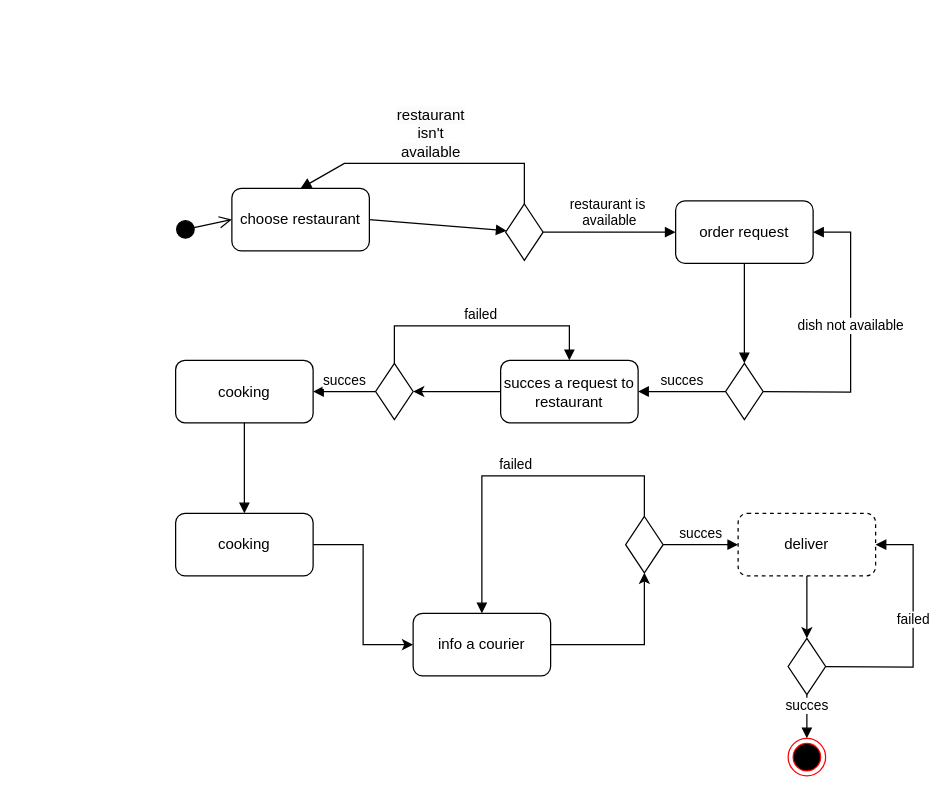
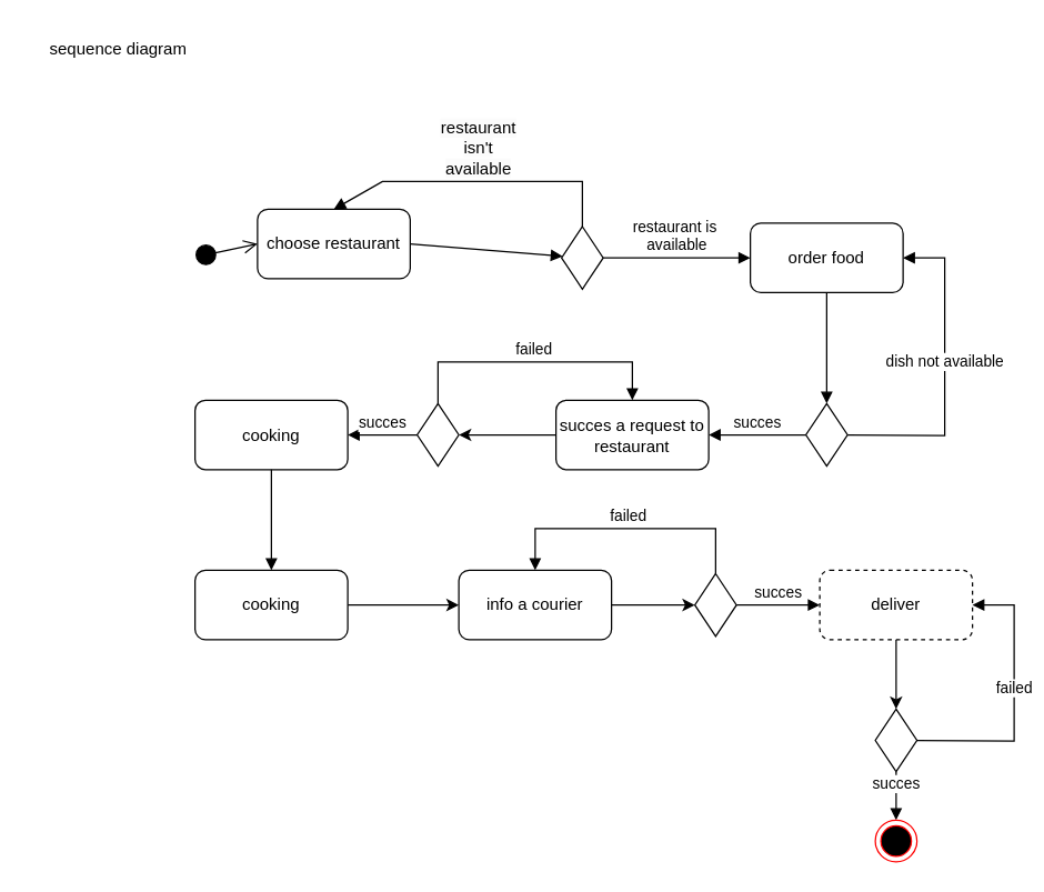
  <mxCell id="0" />
  <mxCell id="1" parent="0" />
+ <mxCell id="2" value="sequence diagram" style="text;html=1;align=center;verticalAlign=middle;whiteSpace=wrap;rounded=0;" vertex="1" parent="1"><mxGeometry width="130" height="30" as="geometry" x="20" y="20" /></mxCell>
  <mxCell id="3" value="" style="html=1;verticalAlign=bottom;startArrow=circle;startFill=1;endArrow=open;startSize=6;endSize=8;curved=0;rounded=0;entryX=0;entryY=0.5;entryDx=0;entryDy=0;" edge="1" parent="1" target="4"><mxGeometry width="80" relative="1" as="geometry"><mxPoint x="140" y="184.5" as="sourcePoint" /><mxPoint x="220" y="184.5" as="targetPoint" /></mxGeometry></mxCell>
  <mxCell id="4" value="choose restaurant" style="html=1;whiteSpace=wrap;rounded=1;" vertex="1" parent="1"><mxGeometry x="185" y="150" width="110" height="50" as="geometry" /></mxCell>
  <mxCell id="5" value="" style="html=1;verticalAlign=bottom;endArrow=block;curved=0;rounded=0;exitX=1;exitY=0.5;exitDx=0;exitDy=0;" edge="1" parent="1" source="4" target="6"><mxGeometry width="80" relative="1" as="geometry"><mxPoint x="410" y="240" as="sourcePoint" /><mxPoint x="420" y="185" as="targetPoint" /></mxGeometry></mxCell>
  <mxCell id="6" value="" style="rhombus;whiteSpace=wrap;html=1;" vertex="1" parent="1"><mxGeometry x="404" y="162.5" width="30" height="45" as="geometry" /></mxCell>
  <mxCell id="7" value="restaurant is&amp;nbsp;&lt;div&gt;available&lt;/div&gt;" style="html=1;verticalAlign=bottom;endArrow=block;curved=0;rounded=0;exitX=1;exitY=0.5;exitDx=0;exitDy=0;entryX=0;entryY=0.5;entryDx=0;entryDy=0;" edge="1" parent="1" source="6" target="8"><mxGeometry width="80" relative="1" as="geometry"><mxPoint x="430" y="184.5" as="sourcePoint" /><mxPoint x="530" y="185" as="targetPoint" /></mxGeometry></mxCell>
- <mxCell id="8" value="order request" style="html=1;whiteSpace=wrap;rounded=1;" vertex="1" parent="1"><mxGeometry x="540" y="160" width="110" height="50" as="geometry" /></mxCell>
+ <mxCell id="8" value="order food" style="html=1;whiteSpace=wrap;rounded=1;" vertex="1" parent="1"><mxGeometry x="540" y="160" width="110" height="50" as="geometry" /></mxCell>
  <mxCell id="9" value="" style="html=1;verticalAlign=bottom;endArrow=block;curved=0;rounded=0;exitX=0.5;exitY=1;exitDx=0;exitDy=0;entryX=0.5;entryY=0;entryDx=0;entryDy=0;" edge="1" parent="1" source="8" target="10"><mxGeometry width="80" relative="1" as="geometry"><mxPoint x="410" y="240" as="sourcePoint" /><mxPoint x="595" y="290" as="targetPoint" /></mxGeometry></mxCell>
  <mxCell id="10" value="" style="rhombus;whiteSpace=wrap;html=1;" vertex="1" parent="1"><mxGeometry x="580" y="290" width="30" height="45" as="geometry" /></mxCell>
  <mxCell id="11" value="dish not available" style="html=1;verticalAlign=bottom;endArrow=block;curved=0;rounded=0;exitX=1;exitY=0.5;exitDx=0;exitDy=0;entryX=1;entryY=0.5;entryDx=0;entryDy=0;" edge="1" parent="1" source="10" target="8"><mxGeometry width="80" relative="1" as="geometry"><mxPoint x="410" y="240" as="sourcePoint" /><mxPoint x="490" y="240" as="targetPoint" /><Array as="points"><mxPoint x="680" y="313" /><mxPoint x="680" y="185" /></Array></mxGeometry></mxCell>
  <mxCell id="12" style="edgeStyle=orthogonalEdgeStyle;rounded=0;orthogonalLoop=1;jettySize=auto;html=1;entryX=1;entryY=0.5;entryDx=0;entryDy=0;" edge="1" parent="1" source="13" target="14"><mxGeometry relative="1" as="geometry" /></mxCell>
  <mxCell id="13" value="succes a request to restaurant" style="html=1;whiteSpace=wrap;rounded=1;" vertex="1" parent="1"><mxGeometry x="400" y="287.5" width="110" height="50" as="geometry" /></mxCell>
  <mxCell id="14" value="" style="rhombus;whiteSpace=wrap;html=1;" vertex="1" parent="1"><mxGeometry x="300" y="290" width="30" height="45" as="geometry" /></mxCell>
  <mxCell id="15" value="&lt;span style=&quot;font-size: 12px; white-space: normal; background-color: rgb(251, 251, 251);&quot;&gt;restaurant isn't available&lt;/span&gt;" style="html=1;verticalAlign=bottom;endArrow=block;curved=0;rounded=0;exitX=0.5;exitY=0;exitDx=0;exitDy=0;entryX=0.5;entryY=0;entryDx=0;entryDy=0;" edge="1" parent="1" source="6" target="4"><mxGeometry x="-0.002" width="80" relative="1" as="geometry"><mxPoint x="410" y="370" as="sourcePoint" /><mxPoint x="490" y="370" as="targetPoint" /><Array as="points"><mxPoint x="419" y="130" /><mxPoint x="275" y="130" /></Array><mxPoint as="offset" /></mxGeometry></mxCell>
  <mxCell id="16" value="failed" style="html=1;verticalAlign=bottom;endArrow=block;curved=0;rounded=0;exitX=0.5;exitY=0;exitDx=0;exitDy=0;entryX=0.5;entryY=0;entryDx=0;entryDy=0;" edge="1" parent="1" source="14" target="13"><mxGeometry width="80" relative="1" as="geometry"><mxPoint x="410" y="370" as="sourcePoint" /><mxPoint x="490" y="370" as="targetPoint" /><Array as="points"><mxPoint x="315" y="260" /><mxPoint x="455" y="260" /></Array></mxGeometry></mxCell>
  <mxCell id="17" value="succes" style="html=1;verticalAlign=bottom;endArrow=block;curved=0;rounded=0;exitX=0;exitY=0.5;exitDx=0;exitDy=0;entryX=1;entryY=0.5;entryDx=0;entryDy=0;" edge="1" parent="1" source="10" target="13"><mxGeometry width="80" relative="1" as="geometry"><mxPoint x="410" y="370" as="sourcePoint" /><mxPoint x="490" y="370" as="targetPoint" /></mxGeometry></mxCell>
  <mxCell id="18" value="succes" style="html=1;verticalAlign=bottom;endArrow=block;curved=0;rounded=0;exitX=0;exitY=0.5;exitDx=0;exitDy=0;entryX=1;entryY=0.5;entryDx=0;entryDy=0;" edge="1" parent="1" source="14" target="19"><mxGeometry width="80" relative="1" as="geometry"><mxPoint x="410" y="370" as="sourcePoint" /><mxPoint x="220" y="313" as="targetPoint" /></mxGeometry></mxCell>
  <mxCell id="19" value="cooking" style="html=1;whiteSpace=wrap;rounded=1;" vertex="1" parent="1"><mxGeometry x="140" y="287.5" width="110" height="50" as="geometry" /></mxCell>
  <mxCell id="20" value="" style="html=1;verticalAlign=bottom;endArrow=block;curved=0;rounded=0;exitX=0.5;exitY=1;exitDx=0;exitDy=0;entryX=0.5;entryY=0;entryDx=0;entryDy=0;" edge="1" parent="1" source="19" target="22"><mxGeometry width="80" relative="1" as="geometry"><mxPoint x="410" y="370" as="sourcePoint" /><mxPoint x="195" y="400" as="targetPoint" /></mxGeometry></mxCell>
  <mxCell id="21" value="" style="edgeStyle=orthogonalEdgeStyle;rounded=0;orthogonalLoop=1;jettySize=auto;html=1;entryX=0;entryY=0.5;entryDx=0;entryDy=0;" edge="1" parent="1" source="22" target="24"><mxGeometry relative="1" as="geometry"><mxPoint x="320" y="435" as="targetPoint" /></mxGeometry></mxCell>
  <mxCell id="22" value="cooking" style="html=1;whiteSpace=wrap;rounded=1;" vertex="1" parent="1"><mxGeometry x="140" y="410" width="110" height="50" as="geometry" /></mxCell>
  <mxCell id="23" value="" style="edgeStyle=orthogonalEdgeStyle;rounded=0;orthogonalLoop=1;jettySize=auto;html=1;" edge="1" parent="1" source="24" target="25"><mxGeometry relative="1" as="geometry" /></mxCell>
- <mxCell id="24" value="info a courier" style="html=1;whiteSpace=wrap;rounded=1;" vertex="1" parent="1"><mxGeometry x="330" y="490" width="110" height="50" as="geometry" /></mxCell>
+ <mxCell id="24" value="info a courier" style="html=1;whiteSpace=wrap;rounded=1;" vertex="1" parent="1"><mxGeometry x="330" y="410" width="110" height="50" as="geometry" /></mxCell>
  <mxCell id="25" value="" style="rhombus;whiteSpace=wrap;html=1;" vertex="1" parent="1"><mxGeometry x="500" y="412.5" width="30" height="45" as="geometry" /></mxCell>
  <mxCell id="26" value="failed" style="html=1;verticalAlign=bottom;endArrow=block;curved=0;rounded=0;entryX=0.5;entryY=0;entryDx=0;entryDy=0;exitX=0.5;exitY=0;exitDx=0;exitDy=0;" edge="1" parent="1" source="25" target="24"><mxGeometry width="80" relative="1" as="geometry"><mxPoint x="510" y="410" as="sourcePoint" /><mxPoint x="490" y="370" as="targetPoint" /><Array as="points"><mxPoint x="515" y="380" /><mxPoint x="385" y="380" /></Array></mxGeometry></mxCell>
  <mxCell id="27" value="succes" style="html=1;verticalAlign=bottom;endArrow=block;curved=0;rounded=0;exitX=1;exitY=0.5;exitDx=0;exitDy=0;entryX=0;entryY=0.5;entryDx=0;entryDy=0;" edge="1" parent="1" source="25" target="29"><mxGeometry width="80" relative="1" as="geometry"><mxPoint x="410" y="370" as="sourcePoint" /><mxPoint x="590" y="435" as="targetPoint" /></mxGeometry></mxCell>
  <mxCell id="28" value="" style="edgeStyle=orthogonalEdgeStyle;rounded=0;orthogonalLoop=1;jettySize=auto;html=1;" edge="1" parent="1" source="29" target="30"><mxGeometry relative="1" as="geometry" /></mxCell>
  <mxCell id="29" value="deliver" style="html=1;whiteSpace=wrap;rounded=1;dashed=1;" vertex="1" parent="1"><mxGeometry x="590" y="410" width="110" height="50" as="geometry" /></mxCell>
  <mxCell id="30" value="" style="rhombus;whiteSpace=wrap;html=1;" vertex="1" parent="1"><mxGeometry x="630" y="510" width="30" height="45" as="geometry" /></mxCell>
  <mxCell id="31" value="failed" style="html=1;verticalAlign=bottom;endArrow=block;curved=0;rounded=0;exitX=1;exitY=0.5;exitDx=0;exitDy=0;entryX=1;entryY=0.5;entryDx=0;entryDy=0;" edge="1" parent="1" source="30" target="29"><mxGeometry width="80" relative="1" as="geometry"><mxPoint x="410" y="370" as="sourcePoint" /><mxPoint x="490" y="370" as="targetPoint" /><Array as="points"><mxPoint x="730" y="533" /><mxPoint x="730" y="435" /></Array></mxGeometry></mxCell>
  <mxCell id="32" value="succes" style="html=1;verticalAlign=bottom;endArrow=block;curved=0;rounded=0;exitX=0.5;exitY=1;exitDx=0;exitDy=0;entryX=0.5;entryY=0;entryDx=0;entryDy=0;" edge="1" parent="1" source="30" target="33"><mxGeometry width="80" relative="1" as="geometry"><mxPoint x="410" y="370" as="sourcePoint" /><mxPoint x="645" y="600" as="targetPoint" /></mxGeometry></mxCell>
  <mxCell id="33" value="" style="ellipse;html=1;shape=endState;fillColor=#000000;strokeColor=#ff0000;" vertex="1" parent="1"><mxGeometry x="630" y="590" width="30" height="30" as="geometry" /></mxCell>
